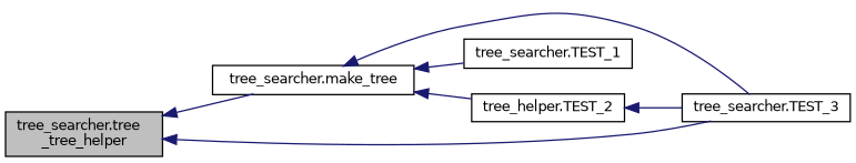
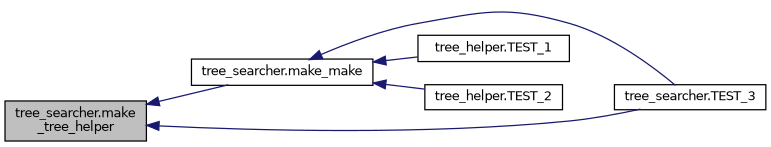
  digraph {
    rankdir=LR
    node [color=black fillcolor=white fontname=Helvetica fontsize=10 shape=record style=filled]
    edge [color=midnightblue dir=back fontname=Helvetica fontsize=10 labelfontname=Helvetica labelfontsize=10 style=solid]
-   n1 [fillcolor=grey75 fontcolor=black height=0.2 label="tree_searcher.tree\l_tree_helper" width=0.4]
-   n2 [height=0.2 label="tree_searcher.make_tree" width=0.4]
+   n1 [fillcolor=grey75 fontcolor=black height=0.2 label="tree_searcher.make\l_tree_helper" width=0.4]
+   n2 [height=0.2 label="tree_searcher.make_make" width=0.4]
    n3 [height=0.2 label="tree_searcher.TEST_3" width=0.4]
-   n4 [height=0.2 label="tree_searcher.TEST_1" width=0.4]
+   n4 [height=0.2 label="tree_helper.TEST_1" width=0.4]
    n5 [height=0.2 label="tree_helper.TEST_2" width=0.4]
    n1 -> n2
    n1 -> n3
    n2 -> n3
    n2 -> n4
    n2 -> n5
-   n5 -> n3
  }
